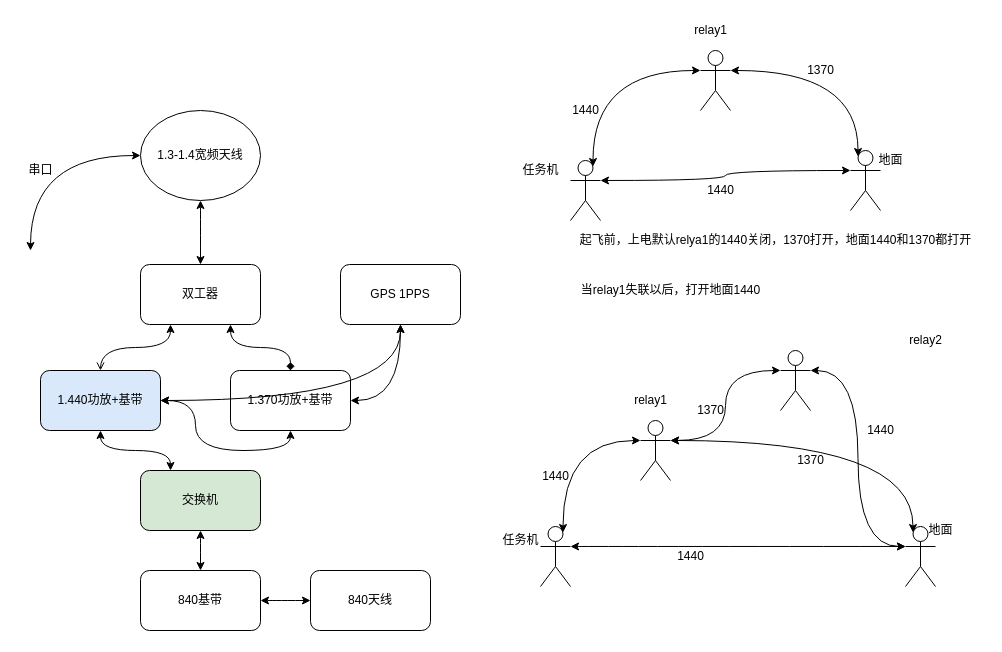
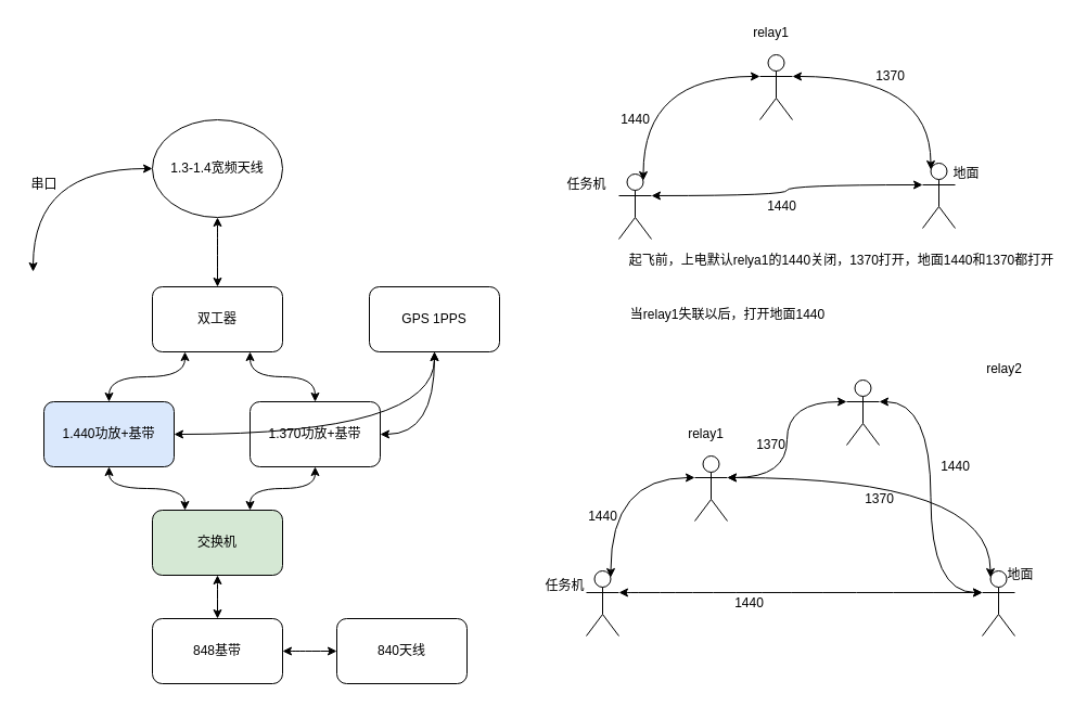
  <mxCell id="0" />
  <mxCell id="1" parent="0" />
- <mxCell id="2" style="edgeStyle=orthogonalEdgeStyle;orthogonalLoop=1;jettySize=auto;html=1;exitX=0.25;exitY=1;exitDx=0;exitDy=0;entryX=0.5;entryY=0;entryDx=0;entryDy=0;startArrow=classic;startFill=1;curved=1;endArrow=open;" edge="1" parent="1" source="4" target="6"><mxGeometry relative="1" as="geometry" /></mxCell>
- <mxCell id="3" style="edgeStyle=orthogonalEdgeStyle;curved=1;orthogonalLoop=1;jettySize=auto;html=1;exitX=0.75;exitY=1;exitDx=0;exitDy=0;entryX=0.5;entryY=0;entryDx=0;entryDy=0;startArrow=classic;startFill=1;endArrow=diamond;" edge="1" parent="1" source="4" target="8"><mxGeometry relative="1" as="geometry" /></mxCell>
+ <mxCell id="2" style="edgeStyle=orthogonalEdgeStyle;orthogonalLoop=1;jettySize=auto;html=1;exitX=0.25;exitY=1;exitDx=0;exitDy=0;entryX=0.5;entryY=0;entryDx=0;entryDy=0;startArrow=classic;startFill=1;curved=1;" edge="1" parent="1" source="4" target="6"><mxGeometry relative="1" as="geometry" /></mxCell>
+ <mxCell id="3" style="edgeStyle=orthogonalEdgeStyle;curved=1;orthogonalLoop=1;jettySize=auto;html=1;exitX=0.75;exitY=1;exitDx=0;exitDy=0;entryX=0.5;entryY=0;entryDx=0;entryDy=0;startArrow=classic;startFill=1;" edge="1" parent="1" source="4" target="8"><mxGeometry relative="1" as="geometry" /></mxCell>
  <mxCell id="4" value="双工器" style="rounded=1;whiteSpace=wrap;html=1;" vertex="1" parent="1"><mxGeometry x="140" y="264" width="120" height="60" as="geometry" /></mxCell>
  <mxCell id="5" style="edgeStyle=orthogonalEdgeStyle;curved=1;orthogonalLoop=1;jettySize=auto;html=1;exitX=0.5;exitY=1;exitDx=0;exitDy=0;entryX=0.25;entryY=0;entryDx=0;entryDy=0;startArrow=classic;startFill=1;" edge="1" parent="1" source="6" target="10"><mxGeometry relative="1" as="geometry" /></mxCell>
  <mxCell id="6" value="1.440功放+基带" style="rounded=1;whiteSpace=wrap;html=1;fillColor=#dae8fc;" vertex="1" parent="1"><mxGeometry x="40" y="370" width="120" height="60" as="geometry" /></mxCell>
- <mxCell id="7" style="edgeStyle=orthogonalEdgeStyle;curved=1;orthogonalLoop=1;jettySize=auto;html=1;exitX=0.5;exitY=1;exitDx=0;exitDy=0;startArrow=classic;startFill=1;" edge="1" parent="1" source="8" target="6"><mxGeometry relative="1" as="geometry" /></mxCell>
+ <mxCell id="7" style="edgeStyle=orthogonalEdgeStyle;curved=1;orthogonalLoop=1;jettySize=auto;html=1;exitX=0.5;exitY=1;exitDx=0;exitDy=0;entryX=0.75;entryY=0;entryDx=0;entryDy=0;startArrow=classic;startFill=1;" edge="1" parent="1" source="8" target="10"><mxGeometry relative="1" as="geometry" /></mxCell>
  <mxCell id="8" value="1.370功放+基带" style="rounded=1;whiteSpace=wrap;html=1;" vertex="1" parent="1"><mxGeometry x="230" y="370" width="120" height="60" as="geometry" /></mxCell>
  <mxCell id="9" style="edgeStyle=orthogonalEdgeStyle;curved=1;orthogonalLoop=1;jettySize=auto;html=1;exitX=0.5;exitY=1;exitDx=0;exitDy=0;entryX=0.5;entryY=0;entryDx=0;entryDy=0;startArrow=classic;startFill=1;" edge="1" parent="1" source="10" target="15"><mxGeometry relative="1" as="geometry" /></mxCell>
  <mxCell id="10" value="交换机" style="rounded=1;whiteSpace=wrap;html=1;fillColor=#d5e8d4;" vertex="1" parent="1"><mxGeometry x="140" y="470" width="120" height="60" as="geometry" /></mxCell>
  <mxCell id="11" style="edgeStyle=orthogonalEdgeStyle;curved=1;orthogonalLoop=1;jettySize=auto;html=1;exitX=0.5;exitY=1;exitDx=0;exitDy=0;entryX=0.5;entryY=0;entryDx=0;entryDy=0;startArrow=classic;startFill=1;" edge="1" parent="1" source="13" target="4"><mxGeometry relative="1" as="geometry" /></mxCell>
  <mxCell id="12" style="edgeStyle=orthogonalEdgeStyle;curved=1;orthogonalLoop=1;jettySize=auto;html=1;exitX=0;exitY=0.5;exitDx=0;exitDy=0;startArrow=classic;startFill=1;" edge="1" parent="1" source="13"><mxGeometry relative="1" as="geometry"><mxPoint x="30" y="250" as="targetPoint" /></mxGeometry></mxCell>
  <mxCell id="13" value="1.3-1.4宽频天线" style="ellipse;whiteSpace=wrap;html=1;" vertex="1" parent="1"><mxGeometry x="140" y="110" width="120" height="90" as="geometry" /></mxCell>
  <mxCell id="14" style="edgeStyle=orthogonalEdgeStyle;curved=1;orthogonalLoop=1;jettySize=auto;html=1;exitX=1;exitY=0.5;exitDx=0;exitDy=0;startArrow=classic;startFill=1;" edge="1" parent="1" source="15" target="19"><mxGeometry relative="1" as="geometry" /></mxCell>
- <mxCell id="15" value="840基带" style="rounded=1;whiteSpace=wrap;html=1;" vertex="1" parent="1"><mxGeometry x="140" y="570" width="120" height="60" as="geometry" /></mxCell>
+ <mxCell id="15" value="848基带" style="rounded=1;whiteSpace=wrap;html=1;" vertex="1" parent="1"><mxGeometry x="140" y="570" width="120" height="60" as="geometry" /></mxCell>
  <mxCell id="16" style="edgeStyle=orthogonalEdgeStyle;curved=1;orthogonalLoop=1;jettySize=auto;html=1;exitX=0.5;exitY=1;exitDx=0;exitDy=0;entryX=1;entryY=0.5;entryDx=0;entryDy=0;startArrow=classic;startFill=1;" edge="1" parent="1" source="18" target="6"><mxGeometry relative="1" as="geometry" /></mxCell>
  <mxCell id="17" style="edgeStyle=orthogonalEdgeStyle;curved=1;orthogonalLoop=1;jettySize=auto;html=1;exitX=0.5;exitY=1;exitDx=0;exitDy=0;entryX=1;entryY=0.5;entryDx=0;entryDy=0;startArrow=classic;startFill=1;" edge="1" parent="1" source="18" target="8"><mxGeometry relative="1" as="geometry" /></mxCell>
  <mxCell id="18" value="GPS 1PPS" style="rounded=1;whiteSpace=wrap;html=1;" vertex="1" parent="1"><mxGeometry x="340" y="264" width="120" height="60" as="geometry" /></mxCell>
  <mxCell id="19" value="840天线" style="rounded=1;whiteSpace=wrap;html=1;" vertex="1" parent="1"><mxGeometry x="310" y="570" width="120" height="60" as="geometry" /></mxCell>
  <mxCell id="20" value="串口" style="text;html=1;align=center;verticalAlign=middle;resizable=0;points=[];autosize=1;" vertex="1" parent="1"><mxGeometry x="20" y="160" width="40" height="20" as="geometry" /></mxCell>
  <mxCell id="21" style="edgeStyle=orthogonalEdgeStyle;curved=1;orthogonalLoop=1;jettySize=auto;html=1;exitX=1;exitY=0.333;exitDx=0;exitDy=0;exitPerimeter=0;entryX=0.25;entryY=0.1;entryDx=0;entryDy=0;entryPerimeter=0;startArrow=classic;startFill=1;" edge="1" parent="1" source="23" target="26"><mxGeometry relative="1" as="geometry" /></mxCell>
  <mxCell id="22" style="edgeStyle=orthogonalEdgeStyle;curved=1;orthogonalLoop=1;jettySize=auto;html=1;exitX=0;exitY=0.333;exitDx=0;exitDy=0;exitPerimeter=0;entryX=0.75;entryY=0.1;entryDx=0;entryDy=0;entryPerimeter=0;startArrow=classic;startFill=1;" edge="1" parent="1" source="23" target="25"><mxGeometry relative="1" as="geometry" /></mxCell>
  <mxCell id="23" value="" style="shape=umlActor;verticalLabelPosition=bottom;verticalAlign=top;html=1;outlineConnect=0;" vertex="1" parent="1"><mxGeometry x="700" y="50" width="30" height="60" as="geometry" /></mxCell>
  <mxCell id="24" style="edgeStyle=orthogonalEdgeStyle;curved=1;orthogonalLoop=1;jettySize=auto;html=1;exitX=1;exitY=0.333;exitDx=0;exitDy=0;exitPerimeter=0;entryX=0;entryY=0.333;entryDx=0;entryDy=0;entryPerimeter=0;startArrow=classic;startFill=1;" edge="1" parent="1" source="25" target="26"><mxGeometry relative="1" as="geometry" /></mxCell>
  <mxCell id="25" value="" style="shape=umlActor;verticalLabelPosition=bottom;verticalAlign=top;html=1;outlineConnect=0;" vertex="1" parent="1"><mxGeometry x="570" y="160" width="30" height="60" as="geometry" /></mxCell>
  <mxCell id="26" value="" style="shape=umlActor;verticalLabelPosition=bottom;verticalAlign=top;html=1;outlineConnect=0;" vertex="1" parent="1"><mxGeometry x="850" y="150" width="30" height="60" as="geometry" /></mxCell>
  <mxCell id="27" value="1440" style="text;html=1;align=center;verticalAlign=middle;resizable=0;points=[];autosize=1;" vertex="1" parent="1"><mxGeometry x="565" y="100" width="40" height="20" as="geometry" /></mxCell>
  <mxCell id="28" value="1440" style="text;html=1;align=center;verticalAlign=middle;resizable=0;points=[];autosize=1;" vertex="1" parent="1"><mxGeometry x="700" y="180" width="40" height="20" as="geometry" /></mxCell>
  <mxCell id="29" value="1370" style="text;html=1;align=center;verticalAlign=middle;resizable=0;points=[];autosize=1;" vertex="1" parent="1"><mxGeometry x="800" y="60" width="40" height="20" as="geometry" /></mxCell>
  <mxCell id="30" value="relay1" style="text;html=1;align=center;verticalAlign=middle;resizable=0;points=[];autosize=1;" vertex="1" parent="1"><mxGeometry x="685" y="20" width="50" height="20" as="geometry" /></mxCell>
  <mxCell id="31" style="edgeStyle=orthogonalEdgeStyle;curved=1;orthogonalLoop=1;jettySize=auto;html=1;exitX=0;exitY=0.333;exitDx=0;exitDy=0;exitPerimeter=0;entryX=0.75;entryY=0.1;entryDx=0;entryDy=0;entryPerimeter=0;startArrow=classic;startFill=1;" edge="1" parent="1" source="34" target="36"><mxGeometry relative="1" as="geometry" /></mxCell>
  <mxCell id="32" style="edgeStyle=orthogonalEdgeStyle;curved=1;orthogonalLoop=1;jettySize=auto;html=1;exitX=1;exitY=0.333;exitDx=0;exitDy=0;exitPerimeter=0;entryX=0;entryY=0.333;entryDx=0;entryDy=0;entryPerimeter=0;startArrow=classic;startFill=1;" edge="1" parent="1" source="34" target="43"><mxGeometry relative="1" as="geometry" /></mxCell>
  <mxCell id="33" style="edgeStyle=orthogonalEdgeStyle;curved=1;orthogonalLoop=1;jettySize=auto;html=1;exitX=1;exitY=0.333;exitDx=0;exitDy=0;exitPerimeter=0;entryX=0.25;entryY=0.1;entryDx=0;entryDy=0;entryPerimeter=0;startArrow=classic;startFill=1;" edge="1" parent="1" source="34" target="37"><mxGeometry relative="1" as="geometry" /></mxCell>
  <mxCell id="34" value="" style="shape=umlActor;verticalLabelPosition=bottom;verticalAlign=top;html=1;outlineConnect=0;" vertex="1" parent="1"><mxGeometry x="640" y="420" width="30" height="60" as="geometry" /></mxCell>
  <mxCell id="35" style="edgeStyle=orthogonalEdgeStyle;curved=1;orthogonalLoop=1;jettySize=auto;html=1;exitX=1;exitY=0.333;exitDx=0;exitDy=0;exitPerimeter=0;entryX=0;entryY=0.333;entryDx=0;entryDy=0;entryPerimeter=0;startArrow=classic;startFill=1;" edge="1" parent="1" source="36" target="37"><mxGeometry relative="1" as="geometry" /></mxCell>
  <mxCell id="36" value="" style="shape=umlActor;verticalLabelPosition=bottom;verticalAlign=top;html=1;outlineConnect=0;" vertex="1" parent="1"><mxGeometry x="540" y="526" width="30" height="60" as="geometry" /></mxCell>
  <mxCell id="37" value="" style="shape=umlActor;verticalLabelPosition=bottom;verticalAlign=top;html=1;outlineConnect=0;" vertex="1" parent="1"><mxGeometry x="905" y="526" width="30" height="60" as="geometry" /></mxCell>
  <mxCell id="38" value="1440" style="text;html=1;align=center;verticalAlign=middle;resizable=0;points=[];autosize=1;" vertex="1" parent="1"><mxGeometry x="535" y="466" width="40" height="20" as="geometry" /></mxCell>
  <mxCell id="39" value="1440" style="text;html=1;align=center;verticalAlign=middle;resizable=0;points=[];autosize=1;" vertex="1" parent="1"><mxGeometry x="670" y="546" width="40" height="20" as="geometry" /></mxCell>
  <mxCell id="40" value="1370" style="text;html=1;align=center;verticalAlign=middle;resizable=0;points=[];autosize=1;" vertex="1" parent="1"><mxGeometry x="690" y="400" width="40" height="20" as="geometry" /></mxCell>
  <mxCell id="41" value="relay1" style="text;html=1;align=center;verticalAlign=middle;resizable=0;points=[];autosize=1;" vertex="1" parent="1"><mxGeometry x="625" y="390" width="50" height="20" as="geometry" /></mxCell>
  <mxCell id="42" style="edgeStyle=orthogonalEdgeStyle;curved=1;orthogonalLoop=1;jettySize=auto;html=1;exitX=1;exitY=0.333;exitDx=0;exitDy=0;exitPerimeter=0;entryX=0;entryY=0.333;entryDx=0;entryDy=0;entryPerimeter=0;startArrow=classic;startFill=1;" edge="1" parent="1" source="43" target="37"><mxGeometry relative="1" as="geometry" /></mxCell>
  <mxCell id="43" value="" style="shape=umlActor;verticalLabelPosition=bottom;verticalAlign=top;html=1;outlineConnect=0;" vertex="1" parent="1"><mxGeometry x="780" y="350" width="30" height="60" as="geometry" /></mxCell>
  <mxCell id="44" value="relay2" style="text;html=1;align=center;verticalAlign=middle;resizable=0;points=[];autosize=1;" vertex="1" parent="1"><mxGeometry x="900" y="330" width="50" height="20" as="geometry" /></mxCell>
  <mxCell id="45" value="当relay1失联以后，打开地面1440" style="text;html=1;align=center;verticalAlign=middle;resizable=0;points=[];autosize=1;" vertex="1" parent="1"><mxGeometry x="575" y="280" width="190" height="20" as="geometry" /></mxCell>
  <mxCell id="46" value="起飞前，上电默认relya1的1440关闭，1370打开，地面1440和1370都打开" style="text;html=1;align=center;verticalAlign=middle;resizable=0;points=[];autosize=1;" vertex="1" parent="1"><mxGeometry x="570" y="230" width="410" height="20" as="geometry" /></mxCell>
  <mxCell id="47" value="1370" style="text;html=1;align=center;verticalAlign=middle;resizable=0;points=[];autosize=1;" vertex="1" parent="1"><mxGeometry x="790" y="450" width="40" height="20" as="geometry" /></mxCell>
  <mxCell id="48" value="1440" style="text;html=1;align=center;verticalAlign=middle;resizable=0;points=[];autosize=1;" vertex="1" parent="1"><mxGeometry x="860" y="420" width="40" height="20" as="geometry" /></mxCell>
  <mxCell id="49" value="任务机" style="text;html=1;align=center;verticalAlign=middle;resizable=0;points=[];autosize=1;" vertex="1" parent="1"><mxGeometry x="515" y="160" width="50" height="20" as="geometry" /></mxCell>
  <mxCell id="50" value="任务机" style="text;html=1;align=center;verticalAlign=middle;resizable=0;points=[];autosize=1;" vertex="1" parent="1"><mxGeometry x="495" y="530" width="50" height="20" as="geometry" /></mxCell>
  <mxCell id="51" value="地面" style="text;html=1;align=center;verticalAlign=middle;resizable=0;points=[];autosize=1;" vertex="1" parent="1"><mxGeometry x="870" y="150" width="40" height="20" as="geometry" /></mxCell>
  <mxCell id="52" value="地面" style="text;html=1;align=center;verticalAlign=middle;resizable=0;points=[];autosize=1;" vertex="1" parent="1"><mxGeometry x="920" y="520" width="40" height="20" as="geometry" /></mxCell>
